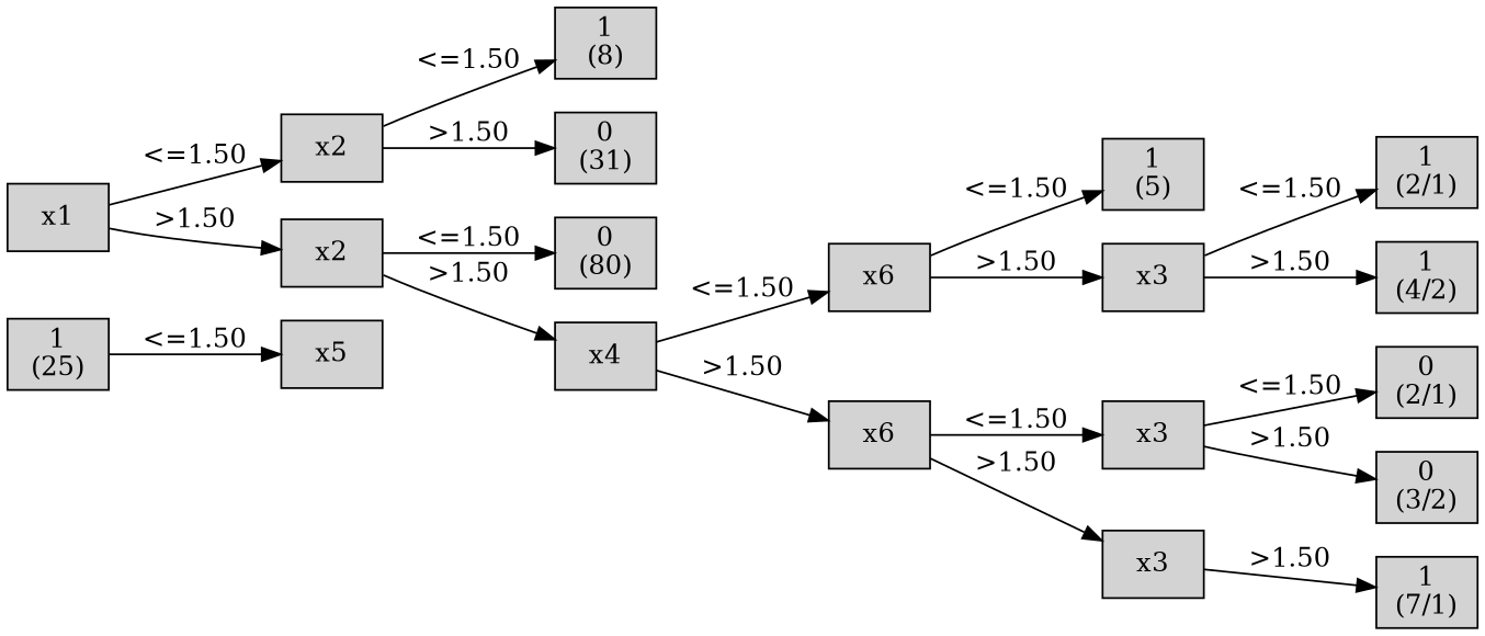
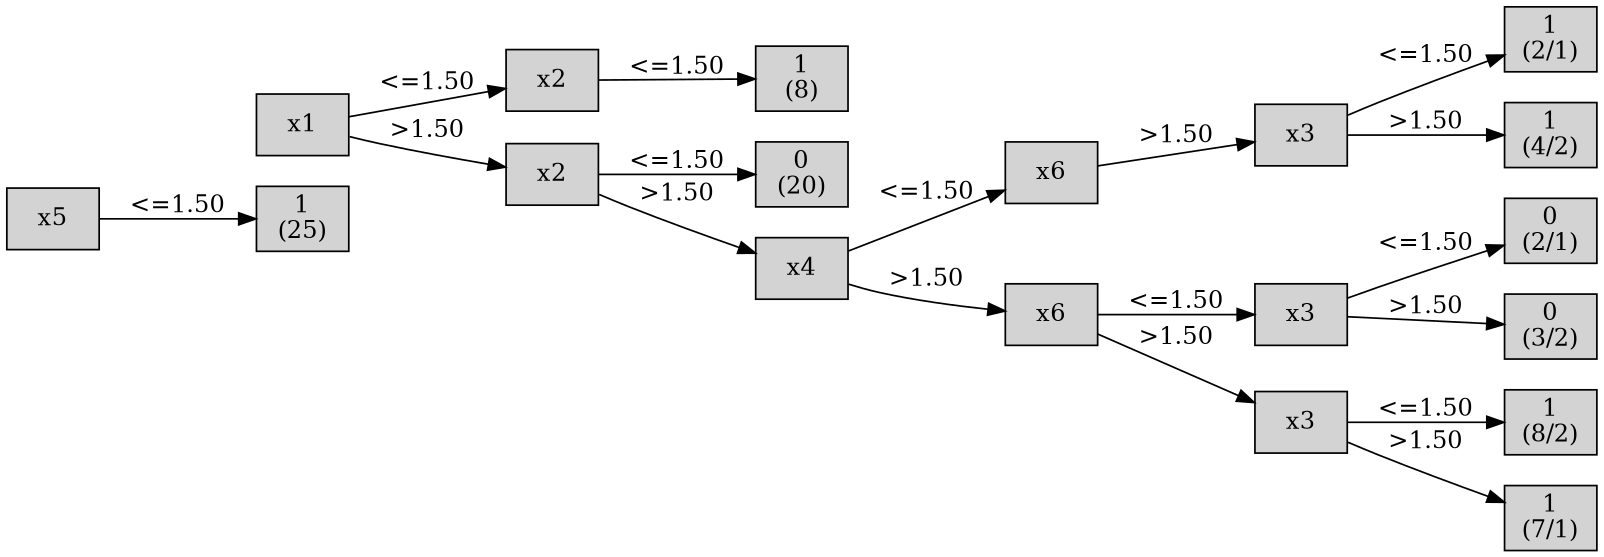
  digraph {
    rankdir=LR
    node [shape=box style=filled weight=7]
    n1 [label="x5\n" weight=1]
    n2 [label="1\n(25)\n" weight=2]
    n3 [label="x1\n" weight=2]
    n4 [label="x2\n" weight=3]
    n5 [label="x2\n" weight=3]
    n6 [label="1\n(8)\n" weight=4]
-   n7 [label="0\n(31)\n" weight=4]
-   n8 [label="0\n(80)\n" weight=4]
+   n8 [label="0\n(20)\n" weight=4]
    n9 [label="x4\n" weight=4]
    n10 [label="x6\n" weight=5]
    n11 [label="x6\n" weight=5]
-   n12 [label="1\n(5)\n" weight=6]
    n13 [label="x3\n" weight=6]
    n14 [label="x3\n" weight=6]
    n15 [label="x3\n" weight=6]
    n16 [label="1\n(2/1)\n"]
    n17 [label="1\n(4/2)\n"]
    n18 [label="0\n(2/1)\n"]
    n19 [label="0\n(3/2)\n"]
+   n20 [label="1\n(8/2)\n"]
    n21 [label="1\n(7/1)\n"]
    subgraph sub_1 {
      rank=same
      n1
    }
    subgraph sub_2 {
      rank=same
      n2
      n3
    }
    subgraph sub_3 {
      rank=same
      n4
      n5
    }
    subgraph sub_4 {
      rank=same
      n6
-     n7
      n8
      n9
    }
    subgraph sub_5 {
      rank=same
      n10
      n11
    }
    subgraph sub_6 {
      rank=same
-     n12
      n13
      n14
      n15
    }
    subgraph sub_7 {
      rank=same
      n16
      n17
      n18
      n19
+     n20
      n21
    }
-   n2 -> n1 [label="<=1.50"]
+   n1 -> n2 [label="<=1.50"]
    n3 -> n4 [label="<=1.50"]
    n3 -> n5 [label=">1.50"]
    n4 -> n6 [label="<=1.50"]
-   n4 -> n7 [label=">1.50"]
    n5 -> n8 [label="<=1.50"]
    n5 -> n9 [label=">1.50"]
    n9 -> n10 [label="<=1.50"]
    n9 -> n11 [label=">1.50"]
-   n10 -> n12 [label="<=1.50"]
    n10 -> n13 [label=">1.50"]
    n11 -> n14 [label="<=1.50"]
    n11 -> n15 [label=">1.50"]
    n13 -> n16 [label="<=1.50"]
    n13 -> n17 [label=">1.50"]
    n14 -> n18 [label="<=1.50"]
    n14 -> n19 [label=">1.50"]
+   n15 -> n20 [label="<=1.50"]
    n15 -> n21 [label=">1.50"]
  }
